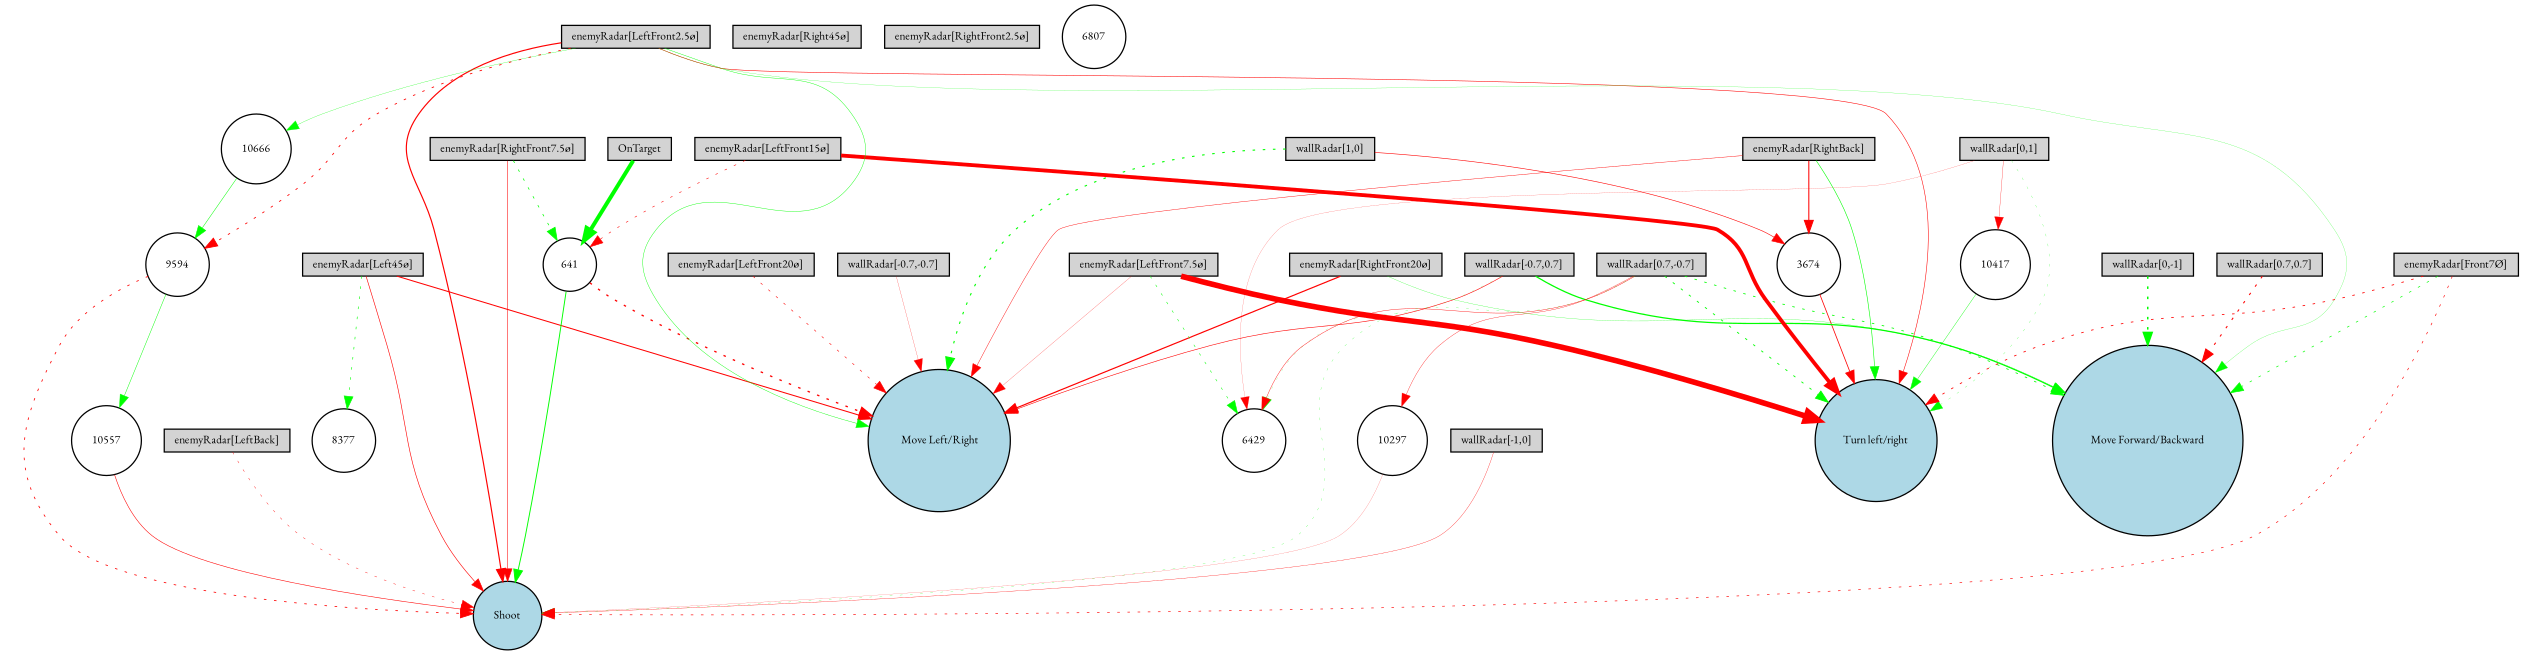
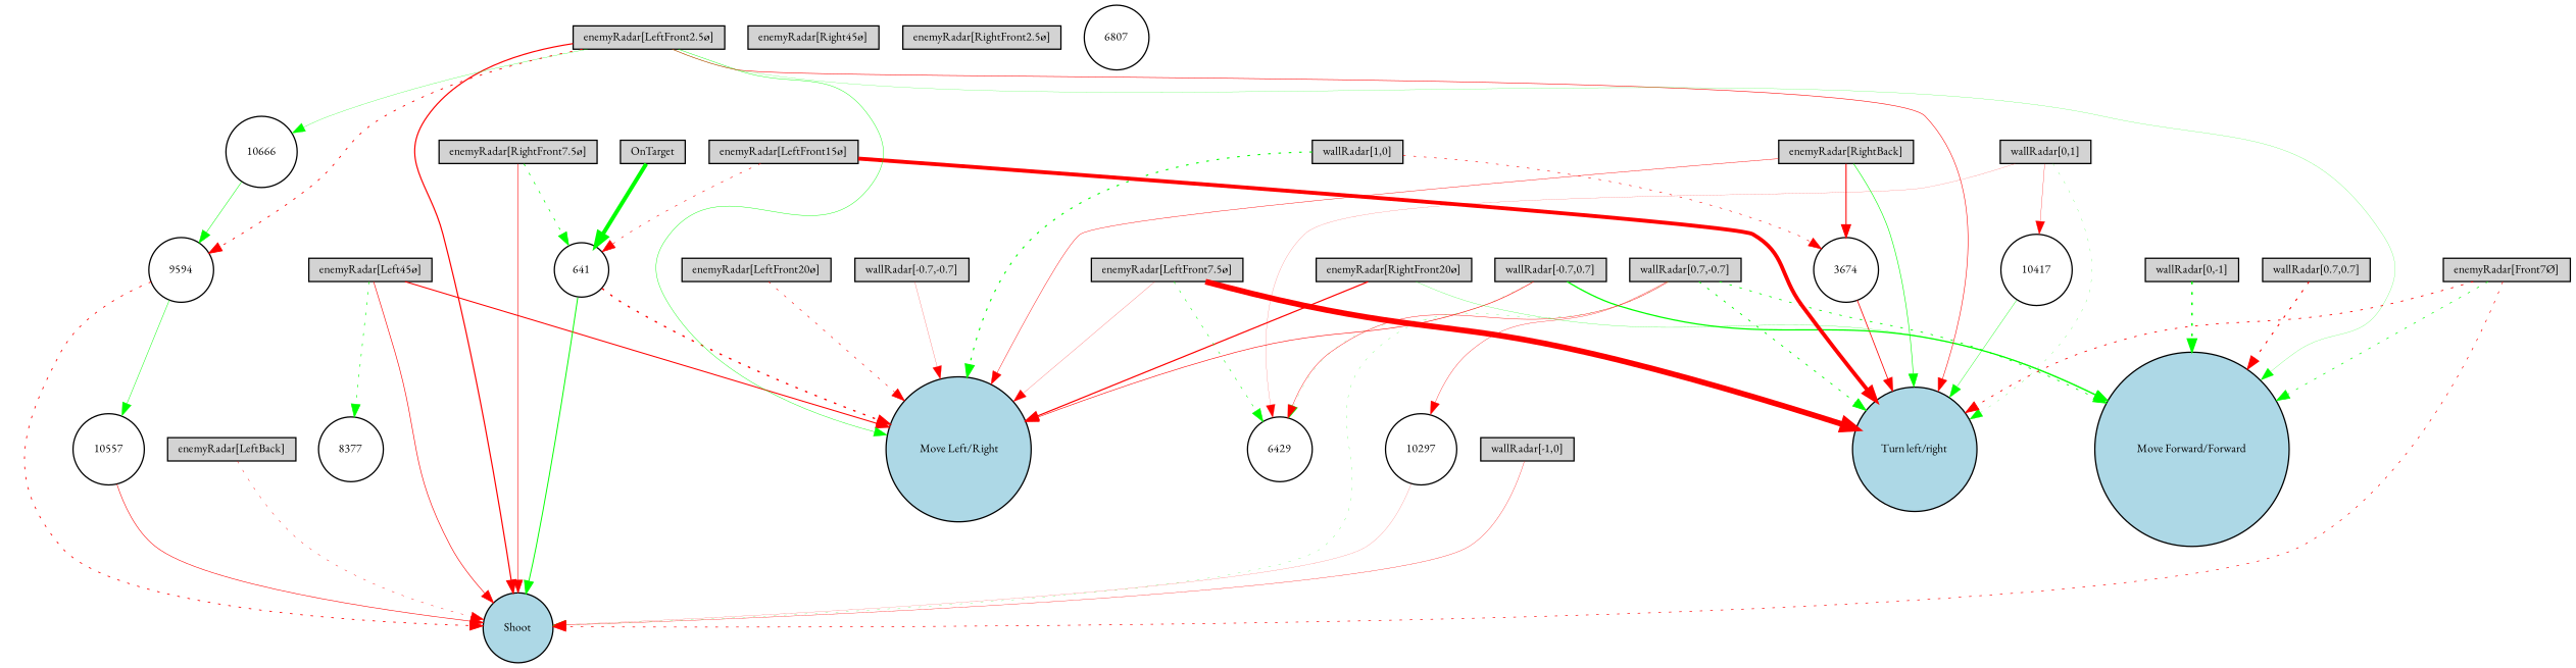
  digraph {
    fontname="EB Garamond"
    node [fillcolor=lightgray fontname="EB Garamond" fontsize=9 shape=box style=filled]
    edge [color=red fontname="EB Garamond" style=solid]
    "wallRadar[1,0]" [height=0.2 width=0.2]
    " Move Left/Right" [fillcolor=lightblue height=0.2 shape=circle width=0.2]
    3674 [fillcolor=white height=0.2 shape=circle width=0.2]
    "Turn left/right" [fillcolor=lightblue height=0.2 shape=circle width=0.2]
    "wallRadar[0,1]" [height=0.2 width=0.2]
    10417 [fillcolor=white height=0.2 shape=circle width=0.2]
    6429 [fillcolor=white height=0.2 shape=circle width=0.2]
    "wallRadar[-1,0]" [height=0.2 width=0.2]
    Shoot [fillcolor=lightblue height=0.2 shape=circle width=0.2]
    "wallRadar[0,-1]" [height=0.2 width=0.2]
-   "Move Forward/Backward" [fillcolor=lightblue height=0.2 shape=circle width=0.2]
+   "Move Forward/Backward" [fillcolor=lightblue height=0.2 shape=circle width=0.2 label="Move Forward/Forward"]
    "wallRadar[0.7,0.7]" [height=0.2 width=0.2]
    "wallRadar[-0.7,0.7]" [height=0.2 width=0.2]
    "wallRadar[-0.7,-0.7]" [height=0.2 width=0.2]
    "wallRadar[0.7,-0.7]" [height=0.2 width=0.2]
    10297 [fillcolor=white height=0.2 shape=circle width=0.2]
    "enemyRadar[RightBack]" [height=0.2 width=0.2]
    "enemyRadar[LeftBack]" [height=0.2 width=0.2]
    "enemyRadar[Right45ø]" [height=0.2 width=0.2]
    "enemyRadar[Left45ø]" [height=0.2 width=0.2]
    8377 [fillcolor=white height=0.2 shape=circle width=0.2]
    "enemyRadar[RightFront20ø]" [height=0.2 width=0.2]
    "enemyRadar[LeftFront20ø]" [height=0.2 width=0.2]
    "enemyRadar[LeftFront15ø]" [height=0.2 width=0.2]
    641 [fillcolor=white height=0.2 shape=circle width=0.2]
    "enemyRadar[RightFront7.5ø]" [height=0.2 width=0.2]
    "enemyRadar[LeftFront7.5ø]" [height=0.2 width=0.2]
    "enemyRadar[RightFront2.5ø]" [height=0.2 width=0.2]
    "enemyRadar[LeftFront2.5ø]" [height=0.2 width=0.2]
    10666 [fillcolor=white height=0.2 shape=circle width=0.2]
    9594 [fillcolor=white height=0.2 shape=circle width=0.2]
    10557 [fillcolor=white height=0.2 shape=circle width=0.2]
    "enemyRadar[Front7Ø]" [height=0.2 width=0.2]
    OnTarget [height=0.2 width=0.2]
    6807 [fillcolor=white height=0.2 shape=circle width=0.2]
    "wallRadar[1,0]" -> " Move Left/Right" [color=green penwidth=0.8589738268355283 style=dotted]
-   "wallRadar[1,0]" -> 3674 [penwidth=0.4551219502216064]
+   "wallRadar[1,0]" -> 3674 [penwidth=0.4551219502216064 style=dotted]
    3674 -> "Turn left/right" [penwidth=0.6112056673589904]
    "wallRadar[0,1]" -> "Turn left/right" [color=green penwidth=0.16843998294568896 style=dotted]
    "wallRadar[0,1]" -> 10417 [penwidth=0.21895703350538953]
    "wallRadar[0,1]" -> 6429 [penwidth=0.12117690696220162]
    10417 -> "Turn left/right" [color=green penwidth=0.2978042590270766]
    "wallRadar[-1,0]" -> Shoot [penwidth=0.2397143535655867]
    "wallRadar[0,-1]" -> "Move Forward/Backward" [color=green penwidth=1.166692170004641 style=dotted]
    "wallRadar[0.7,0.7]" -> "Move Forward/Backward" [penwidth=0.8325974511617749 style=dotted]
    "wallRadar[-0.7,0.7]" -> " Move Left/Right" [penwidth=0.44976001426098466]
    "wallRadar[-0.7,0.7]" -> 6429 [color=green penwidth=0.11470435057288852 style=dotted]
    "wallRadar[-0.7,0.7]" -> "Move Forward/Backward" [color=green penwidth=0.9857556202535915]
    "wallRadar[-0.7,-0.7]" -> " Move Left/Right" [penwidth=0.1578490442311462]
    "wallRadar[0.7,-0.7]" -> "Turn left/right" [color=green penwidth=0.6900913854389864 style=dotted]
    "wallRadar[0.7,-0.7]" -> 6429 [penwidth=0.3088722026296894]
    "wallRadar[0.7,-0.7]" -> Shoot [color=green penwidth=0.1701378883459741 style=dotted]
    "wallRadar[0.7,-0.7]" -> "Move Forward/Backward" [color=green penwidth=0.6356289702105443 style=dotted]
    "wallRadar[0.7,-0.7]" -> 10297 [penwidth=0.25725592718191514]
    10297 -> Shoot [penwidth=0.11737530557299047]
    "enemyRadar[RightBack]" -> " Move Left/Right" [penwidth=0.32696052918785]
    "enemyRadar[RightBack]" -> 3674 [penwidth=0.8110363651474348]
    "enemyRadar[RightBack]" -> "Turn left/right" [color=green penwidth=0.4540448007292438]
    "enemyRadar[LeftBack]" -> Shoot [penwidth=0.3108397123364224 style=dotted]
    "enemyRadar[Left45ø]" -> " Move Left/Right" [penwidth=0.805708244964332]
    "enemyRadar[Left45ø]" -> Shoot [penwidth=0.4777427897927422]
    "enemyRadar[Left45ø]" -> 8377 [color=green penwidth=0.48596247666559933 style=dotted]
    "enemyRadar[RightFront20ø]" -> " Move Left/Right" [penwidth=0.9287264147388832]
    "enemyRadar[RightFront20ø]" -> "Move Forward/Backward" [color=green penwidth=0.19221504456446883]
    "enemyRadar[LeftFront20ø]" -> " Move Left/Right" [penwidth=0.4552075399777562 style=dotted]
    "enemyRadar[LeftFront15ø]" -> "Turn left/right" [penwidth=3.0097035334697697]
    "enemyRadar[LeftFront15ø]" -> 641 [penwidth=0.44004244108618285 style=dotted]
    641 -> " Move Left/Right" [penwidth=1.0456477777247664 style=dotted]
    641 -> Shoot [color=green penwidth=0.7466160497965987]
    "enemyRadar[RightFront7.5ø]" -> Shoot [penwidth=0.4156480564366767]
    "enemyRadar[RightFront7.5ø]" -> 641 [color=green penwidth=0.5771840391284713 style=dotted]
    "enemyRadar[LeftFront7.5ø]" -> " Move Left/Right" [penwidth=0.15882680848152647]
    "enemyRadar[LeftFront7.5ø]" -> "Turn left/right" [penwidth=4.414853108909334]
    "enemyRadar[LeftFront7.5ø]" -> 6429 [color=green penwidth=0.40735351409256815 style=dotted]
    "enemyRadar[LeftFront2.5ø]" -> " Move Left/Right" [color=green penwidth=0.31989446424946777]
    "enemyRadar[LeftFront2.5ø]" -> "Turn left/right" [penwidth=0.4231860536136809]
    "enemyRadar[LeftFront2.5ø]" -> Shoot [penwidth=0.915371492687124]
    "enemyRadar[LeftFront2.5ø]" -> "Move Forward/Backward" [color=green penwidth=0.15828347331694018]
    "enemyRadar[LeftFront2.5ø]" -> 10666 [color=green penwidth=0.20824891249176006]
    "enemyRadar[LeftFront2.5ø]" -> 9594 [penwidth=0.6599953659912042 style=dotted]
    10666 -> 9594 [color=green penwidth=0.3791268004153089]
    9594 -> Shoot [penwidth=0.6380981906190865 style=dotted]
    9594 -> 10557 [color=green penwidth=0.3605234700498363]
    10557 -> Shoot [penwidth=0.4299245190576595]
    "enemyRadar[Front7Ø]" -> "Turn left/right" [penwidth=0.6466434454161593 style=dotted]
    "enemyRadar[Front7Ø]" -> Shoot [penwidth=0.5038361246169817 style=dotted]
    "enemyRadar[Front7Ø]" -> "Move Forward/Backward" [color=green penwidth=0.5137707524436232 style=dotted]
    OnTarget -> 641 [color=green penwidth=3.1309086018560017]
  }
